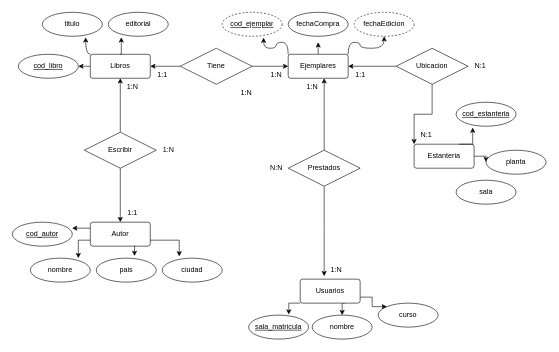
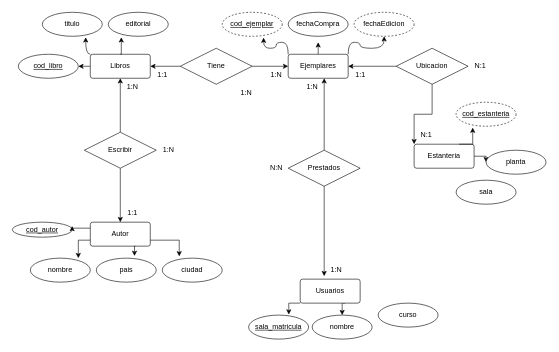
  <mxCell id="0" />
  <mxCell id="1" parent="0" />
  <mxCell id="2" style="edgeStyle=orthogonalEdgeStyle;rounded=0;orthogonalLoop=1;jettySize=auto;html=1;exitX=0;exitY=0.5;exitDx=0;exitDy=0;entryX=1;entryY=0.5;entryDx=0;entryDy=0;strokeColor=default;" edge="1" parent="1" source="3" target="15"><mxGeometry relative="1" as="geometry" /></mxCell>
  <mxCell id="3" value="Libros" style="rounded=1;arcSize=10;whiteSpace=wrap;html=1;align=center;strokeColor=default;" vertex="1" parent="1"><mxGeometry x="150" y="90" width="100" height="40" as="geometry" /></mxCell>
  <mxCell id="4" style="edgeStyle=orthogonalEdgeStyle;rounded=0;orthogonalLoop=1;jettySize=auto;html=1;exitX=0.5;exitY=0;exitDx=0;exitDy=0;" edge="1" parent="1" source="6"><mxGeometry relative="1" as="geometry"><mxPoint x="530" y="70" as="targetPoint" /></mxGeometry></mxCell>
  <mxCell id="5" style="edgeStyle=orthogonalEdgeStyle;rounded=0;orthogonalLoop=1;jettySize=auto;html=1;exitX=1;exitY=0;exitDx=0;exitDy=0;entryX=0.5;entryY=1;entryDx=0;entryDy=0;curved=1;" edge="1" parent="1" source="6" target="28"><mxGeometry relative="1" as="geometry" /></mxCell>
  <mxCell id="6" value="Ejemplares" style="rounded=1;arcSize=10;whiteSpace=wrap;html=1;align=center;" vertex="1" parent="1"><mxGeometry x="480" y="90" width="100" height="40" as="geometry" /></mxCell>
  <mxCell id="7" style="edgeStyle=orthogonalEdgeStyle;rounded=0;orthogonalLoop=1;jettySize=auto;html=1;exitX=1;exitY=0.5;exitDx=0;exitDy=0;entryX=0;entryY=0.5;entryDx=0;entryDy=0;" edge="1" parent="1" source="8" target="17"><mxGeometry relative="1" as="geometry" /></mxCell>
  <mxCell id="8" value="Estanteria" style="rounded=1;arcSize=10;whiteSpace=wrap;html=1;align=center;" vertex="1" parent="1"><mxGeometry x="690" y="240" width="100" height="40" as="geometry" /></mxCell>
- <mxCell id="9" style="edgeStyle=orthogonalEdgeStyle;rounded=0;orthogonalLoop=1;jettySize=auto;html=1;exitX=1;exitY=0.75;exitDx=0;exitDy=0;entryX=0;entryY=0;entryDx=0;entryDy=0;" edge="1" parent="1" source="11" target="25"><mxGeometry relative="1" as="geometry" /></mxCell>
  <mxCell id="10" style="edgeStyle=orthogonalEdgeStyle;rounded=0;orthogonalLoop=1;jettySize=auto;html=1;exitX=0.75;exitY=1;exitDx=0;exitDy=0;entryX=0.5;entryY=0;entryDx=0;entryDy=0;" edge="1" parent="1" source="11" target="23"><mxGeometry relative="1" as="geometry" /></mxCell>
  <mxCell id="11" value="Usuarios" style="rounded=1;arcSize=10;whiteSpace=wrap;html=1;align=center;" vertex="1" parent="1"><mxGeometry x="500" y="465" width="100" height="40" as="geometry" /></mxCell>
  <mxCell id="12" value="Autor" style="rounded=1;arcSize=10;whiteSpace=wrap;html=1;align=center;" vertex="1" parent="1"><mxGeometry x="150" y="370" width="100" height="40" as="geometry" /></mxCell>
  <mxCell id="13" value="titulo" style="ellipse;whiteSpace=wrap;html=1;align=center;" vertex="1" parent="1"><mxGeometry x="70" y="20" width="100" height="40" as="geometry" /></mxCell>
  <mxCell id="14" value="editorial" style="ellipse;whiteSpace=wrap;html=1;align=center;" vertex="1" parent="1"><mxGeometry x="180" y="20" width="100" height="40" as="geometry" /></mxCell>
  <mxCell id="15" value="cod_libro" style="ellipse;whiteSpace=wrap;html=1;align=center;fontStyle=4;" vertex="1" parent="1"><mxGeometry y="90" width="100" height="40" as="geometry" x="30" /></mxCell>
- <mxCell id="16" value="cod_estanteria" style="ellipse;whiteSpace=wrap;html=1;align=center;fontStyle=4;" vertex="1" parent="1"><mxGeometry x="760" y="170" width="100" height="40" as="geometry" /></mxCell>
+ <mxCell id="16" value="cod_estanteria" style="ellipse;whiteSpace=wrap;html=1;align=center;fontStyle=4;dashed=1;" vertex="1" parent="1"><mxGeometry x="760" y="170" width="100" height="40" as="geometry" /></mxCell>
  <mxCell id="17" value="planta" style="ellipse;whiteSpace=wrap;html=1;align=center;" vertex="1" parent="1"><mxGeometry x="810" y="250" width="100" height="40" as="geometry" /></mxCell>
  <mxCell id="18" value="sala" style="ellipse;whiteSpace=wrap;html=1;align=center;" vertex="1" parent="1"><mxGeometry x="760" y="300" width="100" height="40" as="geometry" /></mxCell>
- <mxCell id="19" value="cod_autor" style="ellipse;whiteSpace=wrap;html=1;align=center;fontStyle=4;" vertex="1" parent="1"><mxGeometry x="20" y="370" width="100" height="40" as="geometry" /></mxCell>
+ <mxCell id="19" value="cod_autor" style="ellipse;whiteSpace=wrap;html=1;align=center;fontStyle=4;" vertex="1" parent="1"><mxGeometry x="20" y="370" width="100" height="25" as="geometry" /></mxCell>
  <mxCell id="20" value="nombre" style="ellipse;whiteSpace=wrap;html=1;align=center;" vertex="1" parent="1"><mxGeometry x="50" y="430" width="100" height="40" as="geometry" /></mxCell>
  <mxCell id="21" value="pais" style="ellipse;whiteSpace=wrap;html=1;align=center;" vertex="1" parent="1"><mxGeometry x="160" y="430" width="100" height="40" as="geometry" /></mxCell>
  <mxCell id="22" value="ciudad" style="ellipse;whiteSpace=wrap;html=1;align=center;" vertex="1" parent="1"><mxGeometry x="270" y="430" width="100" height="40" as="geometry" /></mxCell>
  <mxCell id="23" value="nombre" style="ellipse;whiteSpace=wrap;html=1;align=center;" vertex="1" parent="1"><mxGeometry x="520" y="525" width="100" height="40" as="geometry" /></mxCell>
  <mxCell id="24" value="sala_matricula" style="ellipse;whiteSpace=wrap;html=1;align=center;fontStyle=4;" vertex="1" parent="1"><mxGeometry x="414" y="525" width="100" height="40" as="geometry" /></mxCell>
  <mxCell id="25" value="curso" style="ellipse;whiteSpace=wrap;html=1;align=center;" vertex="1" parent="1"><mxGeometry x="630" y="505" width="100" height="40" as="geometry" /></mxCell>
  <mxCell id="26" value="cod_ejemplar" style="ellipse;whiteSpace=wrap;html=1;align=center;fontStyle=4;dashed=1;" vertex="1" parent="1"><mxGeometry x="370" y="20" width="100" height="40" as="geometry" /></mxCell>
  <mxCell id="27" value="fechaCompra" style="ellipse;whiteSpace=wrap;html=1;align=center;" vertex="1" parent="1"><mxGeometry x="480" y="20" width="100" height="40" as="geometry" /></mxCell>
  <mxCell id="28" value="fechaEdicion" style="ellipse;whiteSpace=wrap;html=1;align=center;dashed=1;" vertex="1" parent="1"><mxGeometry x="590" y="20" width="100" height="40" as="geometry" /></mxCell>
  <mxCell id="29" style="edgeStyle=orthogonalEdgeStyle;rounded=0;orthogonalLoop=1;jettySize=auto;html=1;exitX=0;exitY=0;exitDx=0;exitDy=0;entryX=0.723;entryY=1.042;entryDx=0;entryDy=0;entryPerimeter=0;curved=1;strokeColor=default;" edge="1" parent="1" source="3" target="13"><mxGeometry relative="1" as="geometry" /></mxCell>
  <mxCell id="30" style="edgeStyle=orthogonalEdgeStyle;rounded=0;orthogonalLoop=1;jettySize=auto;html=1;exitX=0.5;exitY=0;exitDx=0;exitDy=0;entryX=0.217;entryY=1.042;entryDx=0;entryDy=0;entryPerimeter=0;" edge="1" parent="1" source="3" target="14"><mxGeometry relative="1" as="geometry" /></mxCell>
  <mxCell id="31" style="edgeStyle=orthogonalEdgeStyle;rounded=0;orthogonalLoop=1;jettySize=auto;html=1;exitX=0;exitY=0;exitDx=0;exitDy=0;entryX=0.69;entryY=1.058;entryDx=0;entryDy=0;entryPerimeter=0;curved=1;" edge="1" parent="1" source="6" target="26"><mxGeometry relative="1" as="geometry" /></mxCell>
  <mxCell id="32" style="edgeStyle=orthogonalEdgeStyle;rounded=0;orthogonalLoop=1;jettySize=auto;html=1;exitX=0.75;exitY=0;exitDx=0;exitDy=0;entryX=0.277;entryY=1.058;entryDx=0;entryDy=0;entryPerimeter=0;" edge="1" parent="1" source="8" target="16"><mxGeometry relative="1" as="geometry" /></mxCell>
  <mxCell id="33" style="edgeStyle=orthogonalEdgeStyle;rounded=0;orthogonalLoop=1;jettySize=auto;html=1;exitX=0;exitY=1;exitDx=0;exitDy=0;entryX=0.67;entryY=-0.025;entryDx=0;entryDy=0;entryPerimeter=0;" edge="1" parent="1" source="11" target="24"><mxGeometry relative="1" as="geometry" /></mxCell>
  <mxCell id="34" style="edgeStyle=orthogonalEdgeStyle;rounded=0;orthogonalLoop=1;jettySize=auto;html=1;exitX=1;exitY=0.75;exitDx=0;exitDy=0;entryX=0.283;entryY=-0.075;entryDx=0;entryDy=0;entryPerimeter=0;" edge="1" parent="1" source="12" target="22"><mxGeometry relative="1" as="geometry" /></mxCell>
  <mxCell id="35" style="edgeStyle=orthogonalEdgeStyle;rounded=0;orthogonalLoop=1;jettySize=auto;html=1;exitX=0.75;exitY=1;exitDx=0;exitDy=0;entryX=0.637;entryY=-0.092;entryDx=0;entryDy=0;entryPerimeter=0;" edge="1" parent="1" source="12" target="21"><mxGeometry relative="1" as="geometry" /></mxCell>
  <mxCell id="36" style="edgeStyle=orthogonalEdgeStyle;rounded=0;orthogonalLoop=1;jettySize=auto;html=1;exitX=0;exitY=0.75;exitDx=0;exitDy=0;entryX=0.8;entryY=0;entryDx=0;entryDy=0;entryPerimeter=0;" edge="1" parent="1" source="12" target="20"><mxGeometry relative="1" as="geometry" /></mxCell>
  <mxCell id="37" style="edgeStyle=orthogonalEdgeStyle;rounded=0;orthogonalLoop=1;jettySize=auto;html=1;exitX=0;exitY=0.25;exitDx=0;exitDy=0;entryX=0.997;entryY=0.258;entryDx=0;entryDy=0;entryPerimeter=0;" edge="1" parent="1" source="12" target="19"><mxGeometry relative="1" as="geometry" /></mxCell>
  <mxCell id="38" style="edgeStyle=orthogonalEdgeStyle;rounded=0;orthogonalLoop=1;jettySize=auto;html=1;exitX=0.5;exitY=0;exitDx=0;exitDy=0;entryX=0.5;entryY=1;entryDx=0;entryDy=0;" edge="1" parent="1" source="40" target="3"><mxGeometry relative="1" as="geometry" /></mxCell>
  <mxCell id="39" style="edgeStyle=orthogonalEdgeStyle;rounded=0;orthogonalLoop=1;jettySize=auto;html=1;exitX=0.5;exitY=1;exitDx=0;exitDy=0;entryX=0.5;entryY=0;entryDx=0;entryDy=0;" edge="1" parent="1" source="40" target="12"><mxGeometry relative="1" as="geometry" /></mxCell>
  <mxCell id="40" value="Escribir" style="shape=rhombus;perimeter=rhombusPerimeter;whiteSpace=wrap;html=1;align=center;" vertex="1" parent="1"><mxGeometry x="140" y="220" width="120" height="60" as="geometry" /></mxCell>
  <mxCell id="41" value="1:1" style="text;html=1;align=center;verticalAlign=middle;resizable=0;points=[];autosize=1;strokeColor=none;fillColor=none;" vertex="1" parent="1"><mxGeometry x="200" y="340" width="40" height="30" as="geometry" /></mxCell>
  <mxCell id="42" value="1:N" style="text;html=1;align=center;verticalAlign=middle;resizable=0;points=[];autosize=1;strokeColor=none;fillColor=none;" vertex="1" parent="1"><mxGeometry x="260" y="235" width="40" height="30" as="geometry" /></mxCell>
  <mxCell id="43" value="1:N" style="text;html=1;align=center;verticalAlign=middle;resizable=0;points=[];autosize=1;strokeColor=none;fillColor=none;" vertex="1" parent="1"><mxGeometry x="200" y="130" width="40" height="30" as="geometry" /></mxCell>
  <mxCell id="44" style="edgeStyle=orthogonalEdgeStyle;rounded=0;orthogonalLoop=1;jettySize=auto;html=1;exitX=0;exitY=0.5;exitDx=0;exitDy=0;entryX=1;entryY=0.5;entryDx=0;entryDy=0;" edge="1" parent="1" source="46" target="3"><mxGeometry relative="1" as="geometry" /></mxCell>
  <mxCell id="45" style="edgeStyle=orthogonalEdgeStyle;rounded=0;orthogonalLoop=1;jettySize=auto;html=1;exitX=1;exitY=0.5;exitDx=0;exitDy=0;entryX=0;entryY=0.5;entryDx=0;entryDy=0;" edge="1" parent="1" source="46" target="6"><mxGeometry relative="1" as="geometry" /></mxCell>
  <mxCell id="46" value="Tiene" style="shape=rhombus;perimeter=rhombusPerimeter;whiteSpace=wrap;html=1;align=center;" vertex="1" parent="1"><mxGeometry x="300" y="80" width="120" height="60" as="geometry" /></mxCell>
  <mxCell id="47" value="1:N" style="text;html=1;align=center;verticalAlign=middle;resizable=0;points=[];autosize=1;strokeColor=none;fillColor=none;" vertex="1" parent="1"><mxGeometry x="440" y="110" width="40" height="30" as="geometry" /></mxCell>
  <mxCell id="48" value="1:N" style="text;html=1;align=center;verticalAlign=middle;resizable=0;points=[];autosize=1;strokeColor=none;fillColor=none;" vertex="1" parent="1"><mxGeometry x="390" y="140" width="40" height="30" as="geometry" /></mxCell>
  <mxCell id="49" value="1:1" style="text;html=1;align=center;verticalAlign=middle;resizable=0;points=[];autosize=1;strokeColor=none;fillColor=none;" vertex="1" parent="1"><mxGeometry x="250" y="110" width="40" height="30" as="geometry" /></mxCell>
  <mxCell id="50" style="edgeStyle=orthogonalEdgeStyle;rounded=0;orthogonalLoop=1;jettySize=auto;html=1;exitX=0.5;exitY=1;exitDx=0;exitDy=0;entryX=0;entryY=0;entryDx=0;entryDy=0;" edge="1" parent="1" source="52" target="8"><mxGeometry relative="1" as="geometry" /></mxCell>
  <mxCell id="51" style="edgeStyle=orthogonalEdgeStyle;rounded=0;orthogonalLoop=1;jettySize=auto;html=1;exitX=0;exitY=0.5;exitDx=0;exitDy=0;entryX=1;entryY=0.5;entryDx=0;entryDy=0;" edge="1" parent="1" source="52" target="6"><mxGeometry relative="1" as="geometry" /></mxCell>
  <mxCell id="52" value="Ubicacion" style="shape=rhombus;perimeter=rhombusPerimeter;whiteSpace=wrap;html=1;align=center;" vertex="1" parent="1"><mxGeometry x="660" y="80" width="120" height="60" as="geometry" /></mxCell>
  <mxCell id="53" value="1:1" style="text;html=1;align=center;verticalAlign=middle;resizable=0;points=[];autosize=1;strokeColor=none;fillColor=none;" vertex="1" parent="1"><mxGeometry x="580" y="110" width="40" height="30" as="geometry" /></mxCell>
  <mxCell id="54" value="N:1" style="text;html=1;align=center;verticalAlign=middle;resizable=0;points=[];autosize=1;strokeColor=none;fillColor=none;" vertex="1" parent="1"><mxGeometry x="780" y="95" width="40" height="30" as="geometry" /></mxCell>
  <mxCell id="55" value="N:1" style="text;html=1;align=center;verticalAlign=middle;resizable=0;points=[];autosize=1;strokeColor=none;fillColor=none;" vertex="1" parent="1"><mxGeometry x="690" y="210" width="40" height="30" as="geometry" /></mxCell>
  <mxCell id="56" style="edgeStyle=orthogonalEdgeStyle;rounded=0;orthogonalLoop=1;jettySize=auto;html=1;exitX=0.5;exitY=0;exitDx=0;exitDy=0;" edge="1" parent="1" source="58"><mxGeometry relative="1" as="geometry"><mxPoint x="540" y="130" as="targetPoint" /></mxGeometry></mxCell>
  <mxCell id="57" style="edgeStyle=orthogonalEdgeStyle;rounded=0;orthogonalLoop=1;jettySize=auto;html=1;exitX=0.5;exitY=1;exitDx=0;exitDy=0;" edge="1" parent="1" source="58"><mxGeometry relative="1" as="geometry"><mxPoint x="540" y="460" as="targetPoint" /></mxGeometry></mxCell>
  <mxCell id="58" value="Prestados" style="shape=rhombus;perimeter=rhombusPerimeter;whiteSpace=wrap;html=1;align=center;" vertex="1" parent="1"><mxGeometry x="480" y="250" width="120" height="60" as="geometry" /></mxCell>
  <mxCell id="59" value="N:N" style="text;html=1;align=center;verticalAlign=middle;resizable=0;points=[];autosize=1;strokeColor=none;fillColor=none;" vertex="1" parent="1"><mxGeometry x="440" y="265" width="40" height="30" as="geometry" /></mxCell>
  <mxCell id="60" value="1:N" style="text;html=1;align=center;verticalAlign=middle;resizable=0;points=[];autosize=1;strokeColor=none;fillColor=none;" vertex="1" parent="1"><mxGeometry x="500" y="130" width="40" height="30" as="geometry" /></mxCell>
  <mxCell id="61" value="1:N" style="text;html=1;align=center;verticalAlign=middle;resizable=0;points=[];autosize=1;strokeColor=none;fillColor=none;" vertex="1" parent="1"><mxGeometry x="540" y="435" width="40" height="30" as="geometry" /></mxCell>
